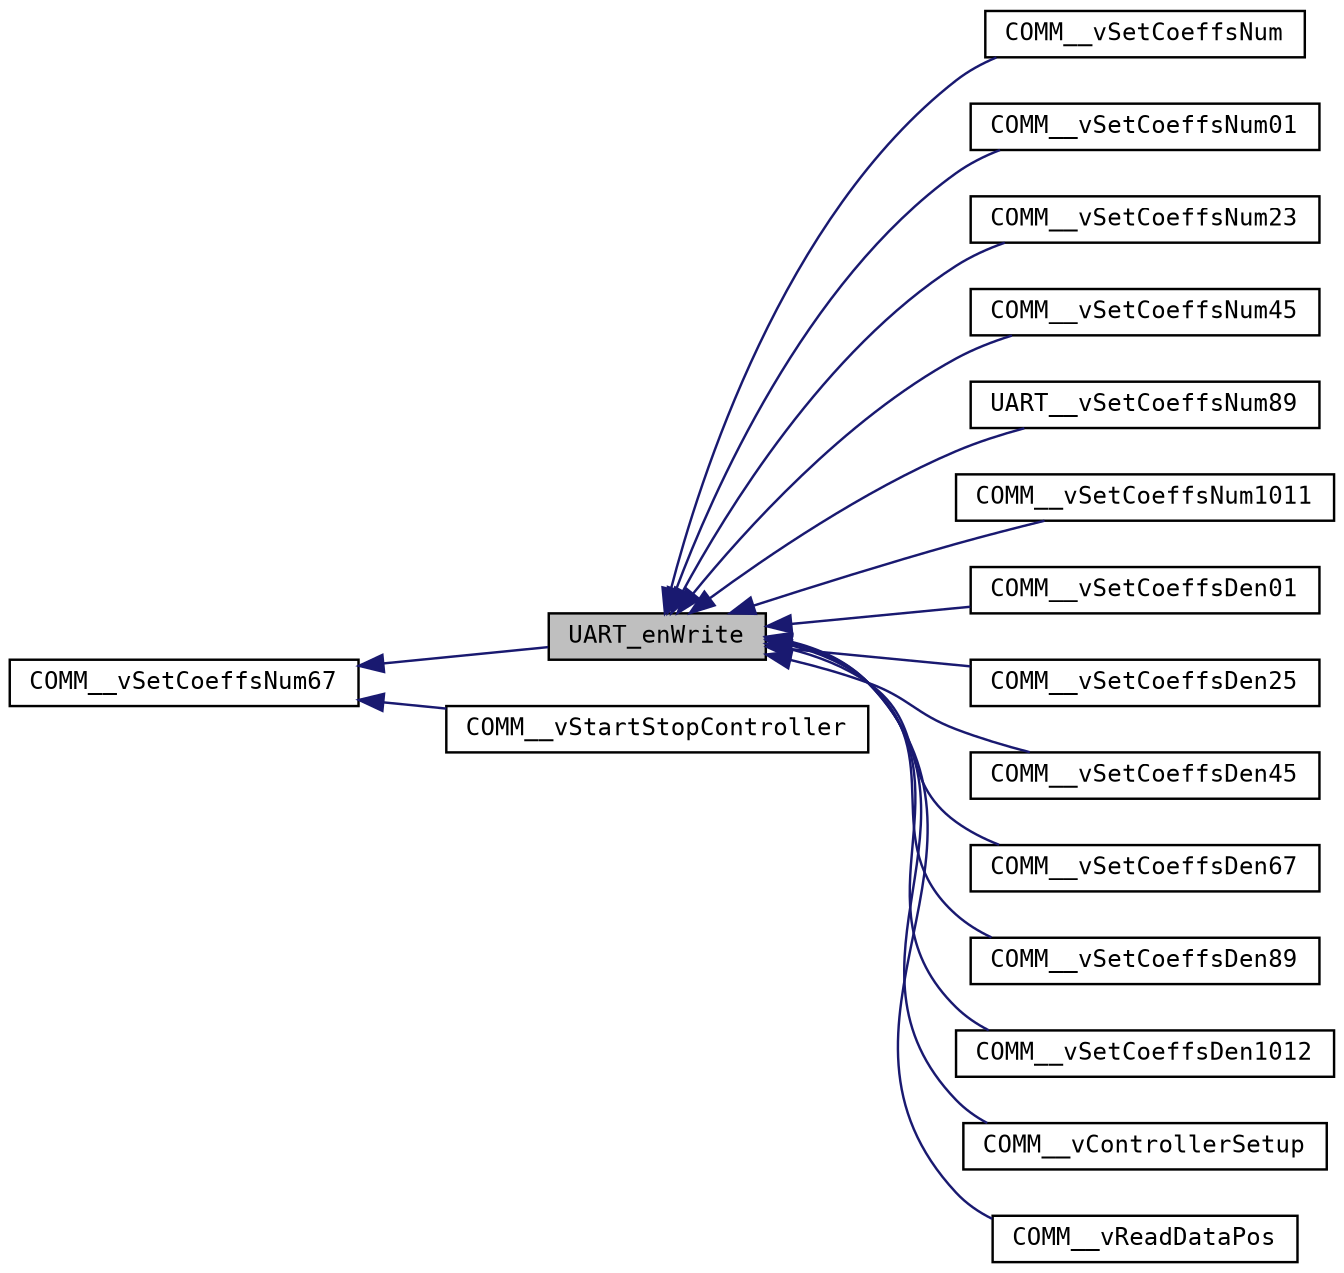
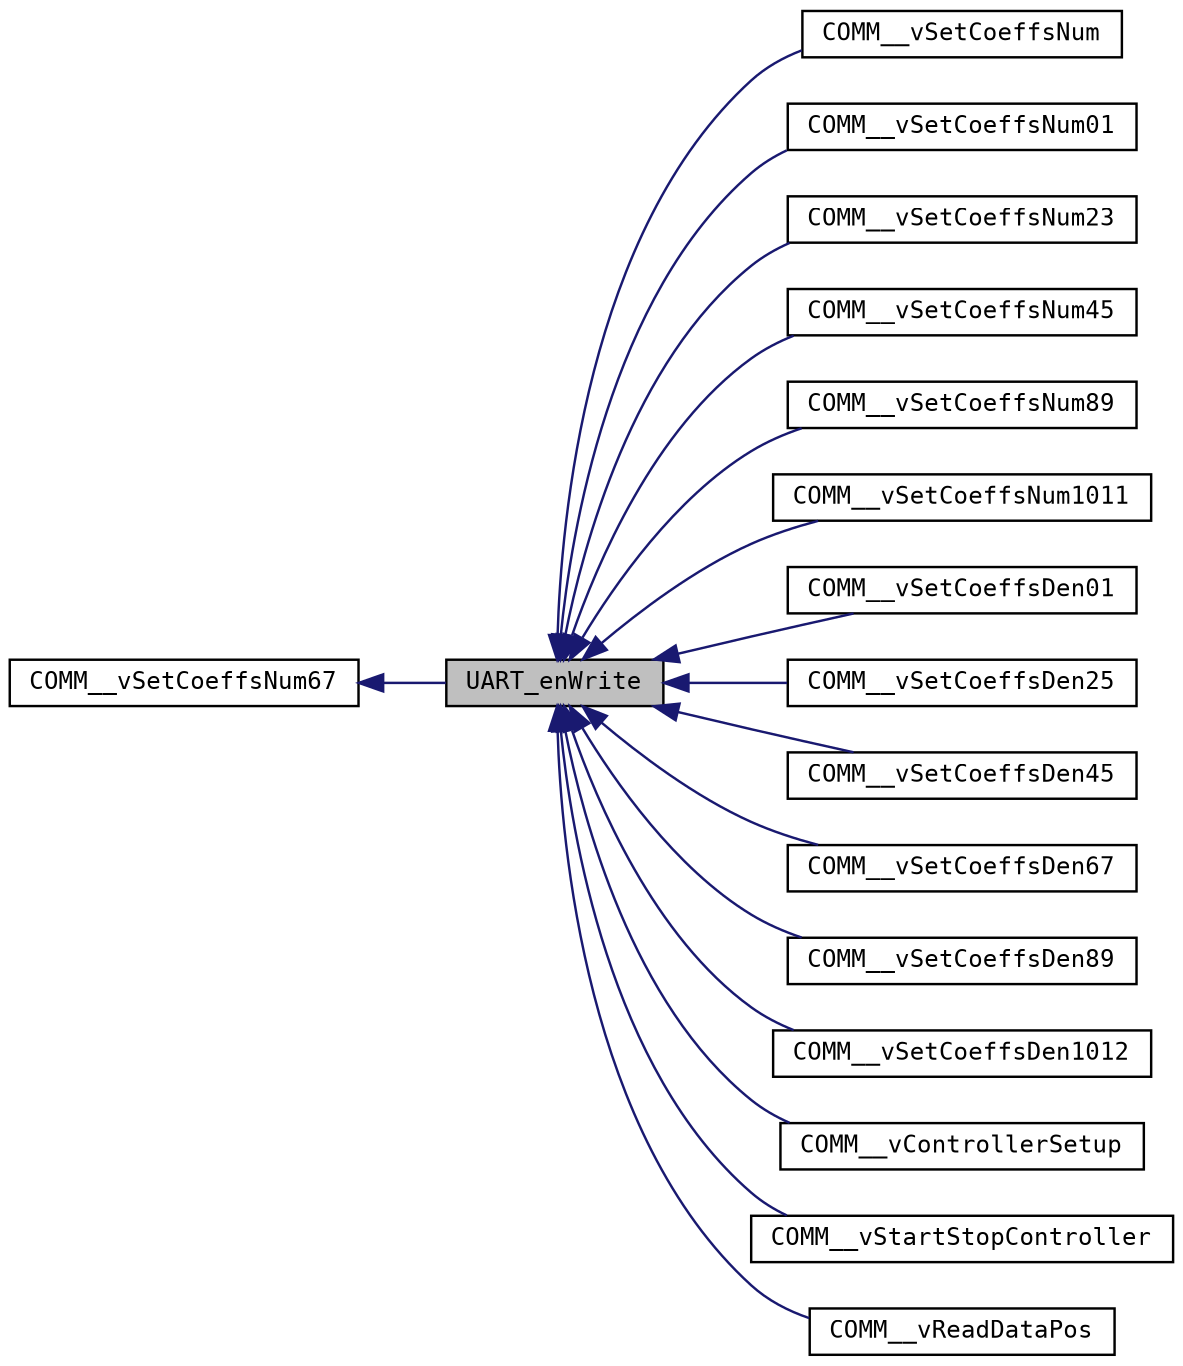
  digraph {
    fontname="DejaVu Sans Mono"
    rankdir=LR
    node [color=black fillcolor=white fontname="DejaVu Sans Mono" fontsize=10 shape=record style=filled]
    edge [color=midnightblue dir=back fontname="DejaVu Sans Mono" fontsize=10 labelfontname=Helvetica labelfontsize=10 style=solid]
    n1 [fillcolor=grey75 fontcolor=black height=0.2 label=UART_enWrite width=0.4]
    n2 [height=0.2 label=COMM__vSetCoeffsNum width=0.4]
    n3 [height=0.2 label=COMM__vSetCoeffsNum01 width=0.4]
    n4 [height=0.2 label=COMM__vSetCoeffsNum23 width=0.4]
    n5 [height=0.2 label=COMM__vSetCoeffsNum45 width=0.4]
-   n6 [height=0.2 label=UART__vSetCoeffsNum89 width=0.4]
+   n6 [height=0.2 label=COMM__vSetCoeffsNum89 width=0.4]
    n7 [height=0.2 label=COMM__vSetCoeffsNum1011 width=0.4]
    n8 [height=0.2 label=COMM__vSetCoeffsDen01 width=0.4]
    n9 [height=0.2 label=COMM__vSetCoeffsDen25 width=0.4]
    n10 [height=0.2 label=COMM__vSetCoeffsDen45 width=0.4]
    n11 [height=0.2 label=COMM__vSetCoeffsDen67 width=0.4]
    n12 [height=0.2 label=COMM__vSetCoeffsDen89 width=0.4]
    n13 [height=0.2 label=COMM__vSetCoeffsDen1012 width=0.4]
    n14 [height=0.2 label=COMM__vControllerSetup width=0.4]
    n15 [height=0.2 label=COMM__vStartStopController width=0.4]
    n16 [height=0.2 label=COMM__vReadDataPos width=0.4]
    n17 [height=0.2 label=COMM__vSetCoeffsNum67 width=0.4]
    n1 -> n2
    n1 -> n3
    n1 -> n4
    n1 -> n5
    n1 -> n6
    n1 -> n7
    n1 -> n8
    n1 -> n9
    n1 -> n10
    n1 -> n11
    n1 -> n12
    n1 -> n13
    n1 -> n14
-   n17 -> n15
+   n1 -> n15
    n1 -> n16
    n17 -> n1
  }
